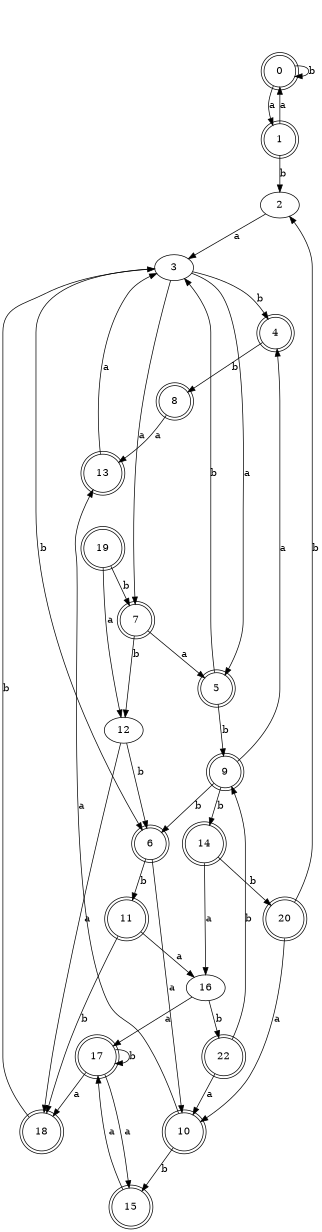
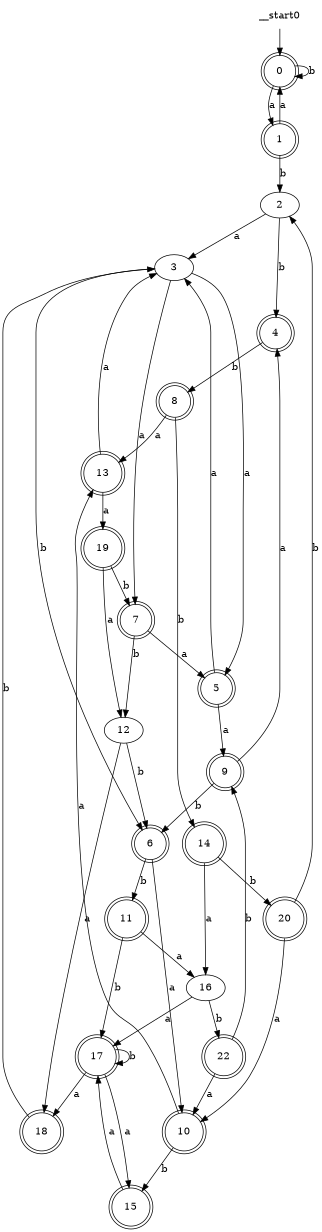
  digraph {
    node [shape=doublecircle]
+   __start0 [shape=none]
    0
    1
    2 [shape=""]
    3 [shape=""]
    4
    5
    6
    7
    8
    9
    10
    11
    12 [shape=""]
    13
    14
    15
    16 [shape=""]
    17
    18
    19
    20
    22
+   __start0 -> 0
    0 -> 0 [label=b]
    0 -> 1 [label=a]
    1 -> 0 [label=a]
    1 -> 2 [label=b]
    2 -> 3 [label=a]
-   3 -> 4 [label=b]
+   2 -> 4 [label=b]
    3 -> 5 [label=a]
    3 -> 6 [label=b]
    3 -> 7 [label=a]
    4 -> 8 [label=b]
-   5 -> 3 [label=b]
-   5 -> 9 [label=b]
+   5 -> 3 [label=a]
+   5 -> 9 [label=a]
    6 -> 10 [label=a]
    6 -> 11 [label=b]
    7 -> 5 [label=a]
    7 -> 12 [label=b]
    8 -> 13 [label=a]
-   9 -> 14 [label=b]
+   8 -> 14 [label=b]
    9 -> 4 [label=a]
    9 -> 6 [label=b]
    10 -> 13 [label=a]
    10 -> 15 [label=b]
    11 -> 16 [label=a]
-   11 -> 18 [label=b]
+   11 -> 17 [label=b]
    12 -> 6 [label=b]
    12 -> 18 [label=a]
    13 -> 3 [label=a]
+   13 -> 19 [label=a]
    14 -> 16 [label=a]
    14 -> 20 [label=b]
    15 -> 17 [label=a]
    16 -> 17 [label=a]
    16 -> 22 [label=b]
    17 -> 15 [label=a]
    17 -> 17 [label=b]
    17 -> 18 [label=a]
    18 -> 3 [label=b]
    19 -> 7 [label=b]
    19 -> 12 [label=a]
    20 -> 2 [label=b]
    20 -> 10 [label=a]
    22 -> 9 [label=b]
    22 -> 10 [label=a]
  }
